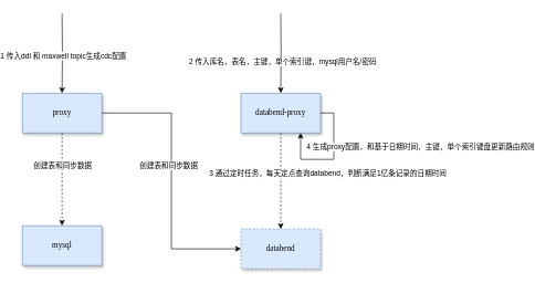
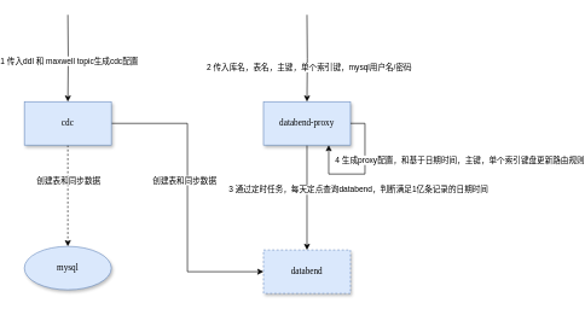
  <mxCell id="0" />
  <mxCell id="1" parent="0" />
  <mxCell id="2" style="edgeStyle=orthogonalEdgeStyle;rounded=0;orthogonalLoop=1;jettySize=auto;html=1;exitX=0.5;exitY=1;exitDx=0;exitDy=0;entryX=0.5;entryY=0;entryDx=0;entryDy=0;dashed=1;" edge="1" parent="1" source="6" target="17"><mxGeometry relative="1" as="geometry" /></mxCell>
  <mxCell id="3" value="创建表和同步数据" style="edgeLabel;html=1;align=center;verticalAlign=middle;resizable=0;points=[];" vertex="1" connectable="0" parent="2"><mxGeometry x="-0.314" relative="1" as="geometry"><mxPoint as="offset" /></mxGeometry></mxCell>
  <mxCell id="4" style="edgeStyle=orthogonalEdgeStyle;rounded=0;orthogonalLoop=1;jettySize=auto;html=1;exitX=1;exitY=0.5;exitDx=0;exitDy=0;entryX=0;entryY=0.5;entryDx=0;entryDy=0;" edge="1" parent="1" source="6" target="10"><mxGeometry relative="1" as="geometry" /></mxCell>
  <mxCell id="5" value="创建表和同步数据" style="edgeLabel;html=1;align=center;verticalAlign=middle;resizable=0;points=[];" vertex="1" connectable="0" parent="4"><mxGeometry x="-0.118" y="-1" relative="1" as="geometry"><mxPoint x="-4" as="offset" /></mxGeometry></mxCell>
- <mxCell id="6" value="proxy" style="rounded=0;whiteSpace=wrap;html=1;fillColor=#dae8fc;strokeColor=#6c8ebf;shadow=1;fontFamily=Tahoma;" vertex="1" parent="1"><mxGeometry x="20" y="140" width="120" height="60" as="geometry" /></mxCell>
- <mxCell id="7" style="edgeStyle=orthogonalEdgeStyle;rounded=0;orthogonalLoop=1;jettySize=auto;html=1;exitX=0.5;exitY=1;exitDx=0;exitDy=0;entryX=0.5;entryY=0;entryDx=0;entryDy=0;dashed=1;" edge="1" parent="1" source="9" target="10"><mxGeometry relative="1" as="geometry" /></mxCell>
+ <mxCell id="6" value="cdc" style="rounded=0;whiteSpace=wrap;html=1;fillColor=#dae8fc;strokeColor=#6c8ebf;shadow=1;fontFamily=Tahoma;" vertex="1" parent="1"><mxGeometry x="20" y="140" width="120" height="60" as="geometry" /></mxCell>
+ <mxCell id="7" style="edgeStyle=orthogonalEdgeStyle;rounded=0;orthogonalLoop=1;jettySize=auto;html=1;exitX=0.5;exitY=1;exitDx=0;exitDy=0;entryX=0.5;entryY=0;entryDx=0;entryDy=0;" edge="1" parent="1" source="9" target="10"><mxGeometry relative="1" as="geometry" /></mxCell>
  <mxCell id="8" value="3 通过定时任务，每天定点查询databend，判断满足1亿条记录的日期时间" style="edgeLabel;html=1;align=center;verticalAlign=middle;resizable=0;points=[];" vertex="1" connectable="0" parent="7"><mxGeometry x="-0.159" y="3" relative="1" as="geometry"><mxPoint x="67" as="offset" /></mxGeometry></mxCell>
  <mxCell id="9" value="databend-proxy" style="rounded=0;whiteSpace=wrap;html=1;fillColor=#dae8fc;strokeColor=#6c8ebf;shadow=1;fontFamily=Tahoma;" vertex="1" parent="1"><mxGeometry x="350" y="140" width="120" height="60" as="geometry" /></mxCell>
  <mxCell id="10" value="databend" style="rounded=0;whiteSpace=wrap;html=1;fillColor=#dae8fc;strokeColor=#6c8ebf;shadow=1;fontFamily=Tahoma;dashed=1;" vertex="1" parent="1"><mxGeometry x="350" y="345" width="120" height="60" as="geometry" /></mxCell>
  <mxCell id="11" style="edgeStyle=orthogonalEdgeStyle;rounded=0;orthogonalLoop=1;jettySize=auto;html=1;entryX=0.5;entryY=0;entryDx=0;entryDy=0;" edge="1" parent="1" target="6"><mxGeometry relative="1" as="geometry"><mxPoint x="80" y="20" as="sourcePoint" /></mxGeometry></mxCell>
  <mxCell id="12" value="1 传入ddl 和 maxwell topic生成cdc配置" style="edgeLabel;html=1;align=center;verticalAlign=middle;resizable=0;points=[];" vertex="1" connectable="0" parent="11"><mxGeometry x="0.067" y="1" relative="1" as="geometry"><mxPoint as="offset" /></mxGeometry></mxCell>
  <mxCell id="13" style="edgeStyle=orthogonalEdgeStyle;rounded=0;orthogonalLoop=1;jettySize=auto;html=1;" edge="1" parent="1" target="9"><mxGeometry relative="1" as="geometry"><mxPoint x="410" y="20" as="sourcePoint" /></mxGeometry></mxCell>
  <mxCell id="14" value="2 传入库名，表名，主键，单个索引键，mysql用户名/密码" style="edgeLabel;html=1;align=center;verticalAlign=middle;resizable=0;points=[];" vertex="1" connectable="0" parent="13"><mxGeometry x="0.207" y="2" relative="1" as="geometry"><mxPoint as="offset" /></mxGeometry></mxCell>
  <mxCell id="15" style="edgeStyle=orthogonalEdgeStyle;rounded=0;orthogonalLoop=1;jettySize=auto;html=1;exitX=1;exitY=0.5;exitDx=0;exitDy=0;" edge="1" parent="1" source="9"><mxGeometry relative="1" as="geometry"><mxPoint x="440" y="200" as="targetPoint" /><Array as="points"><mxPoint x="490" y="170" /><mxPoint x="490" y="240" /><mxPoint x="440" y="240" /></Array></mxGeometry></mxCell>
  <mxCell id="16" value="4 生成proxy配置，和基于日期时间，主键，单个索引键盘更新路由规则" style="edgeLabel;html=1;align=center;verticalAlign=middle;resizable=0;points=[];" vertex="1" connectable="0" parent="15"><mxGeometry x="-0.14" y="-3" relative="1" as="geometry"><mxPoint x="133" y="-7" as="offset" /></mxGeometry></mxCell>
- <mxCell id="17" value="mysql" style="rounded=0;whiteSpace=wrap;html=1;fillColor=#dae8fc;strokeColor=#6c8ebf;shadow=1;fontFamily=Tahoma;" vertex="1" parent="1"><mxGeometry x="20" y="340" width="120" height="60" as="geometry" /></mxCell>
+ <mxCell id="17" value="mysql" style="ellipse;whiteSpace=wrap;html=1;fillColor=#dae8fc;strokeColor=#6c8ebf;shadow=1;fontFamily=Tahoma;" vertex="1" parent="1"><mxGeometry x="20" y="340" width="120" height="60" as="geometry" /></mxCell>
